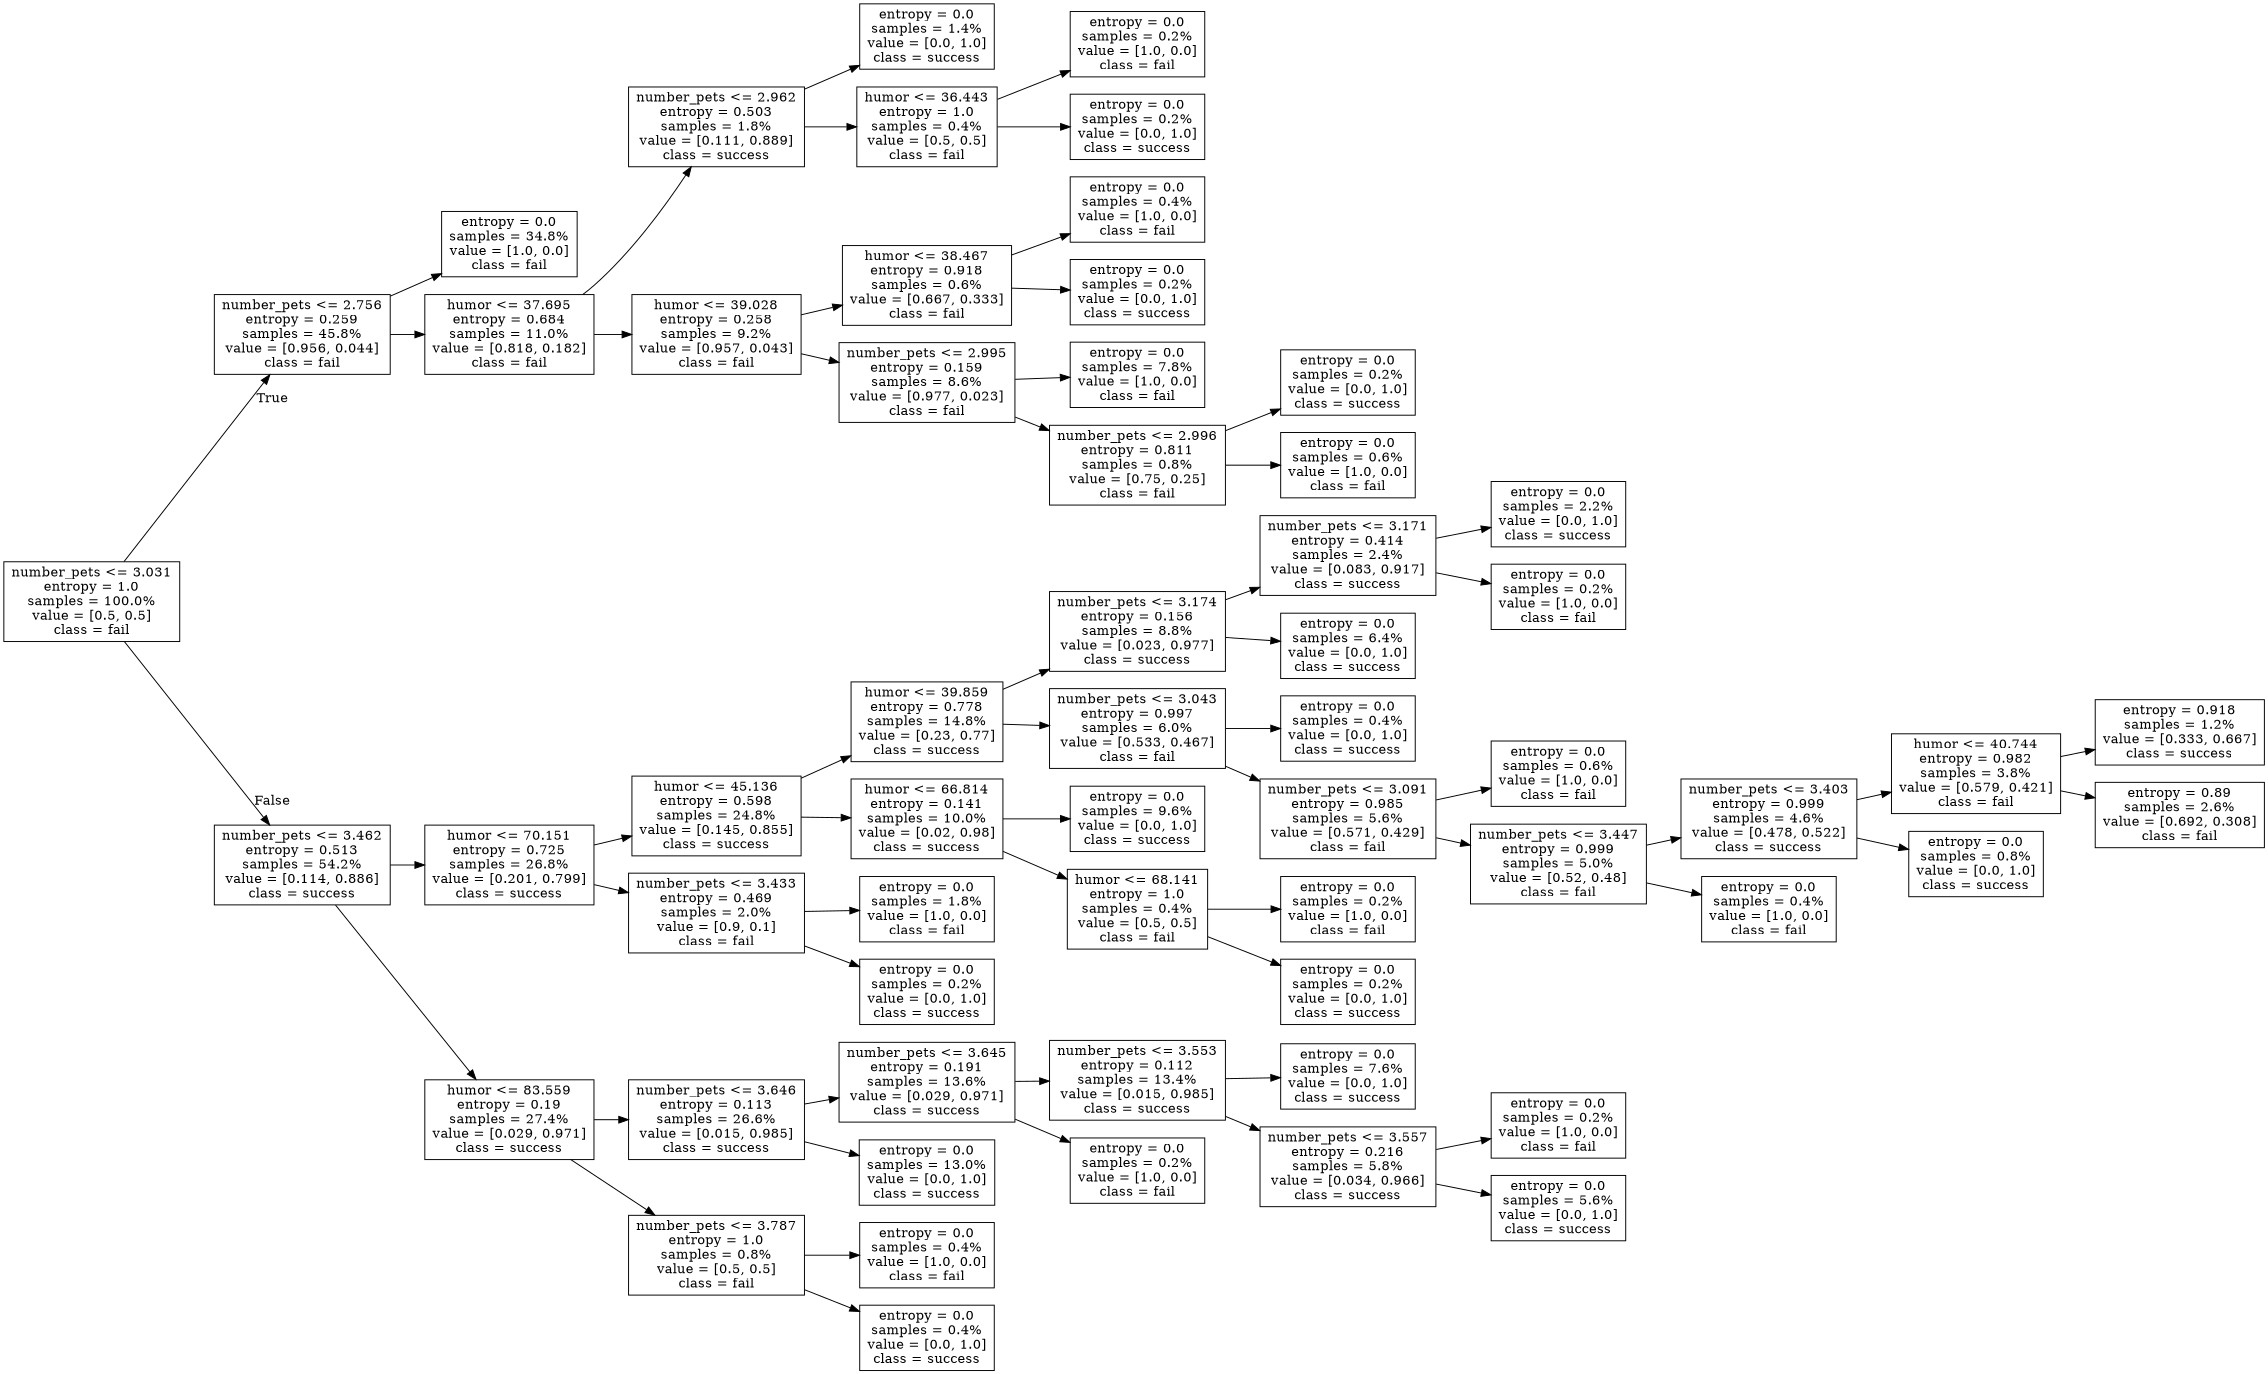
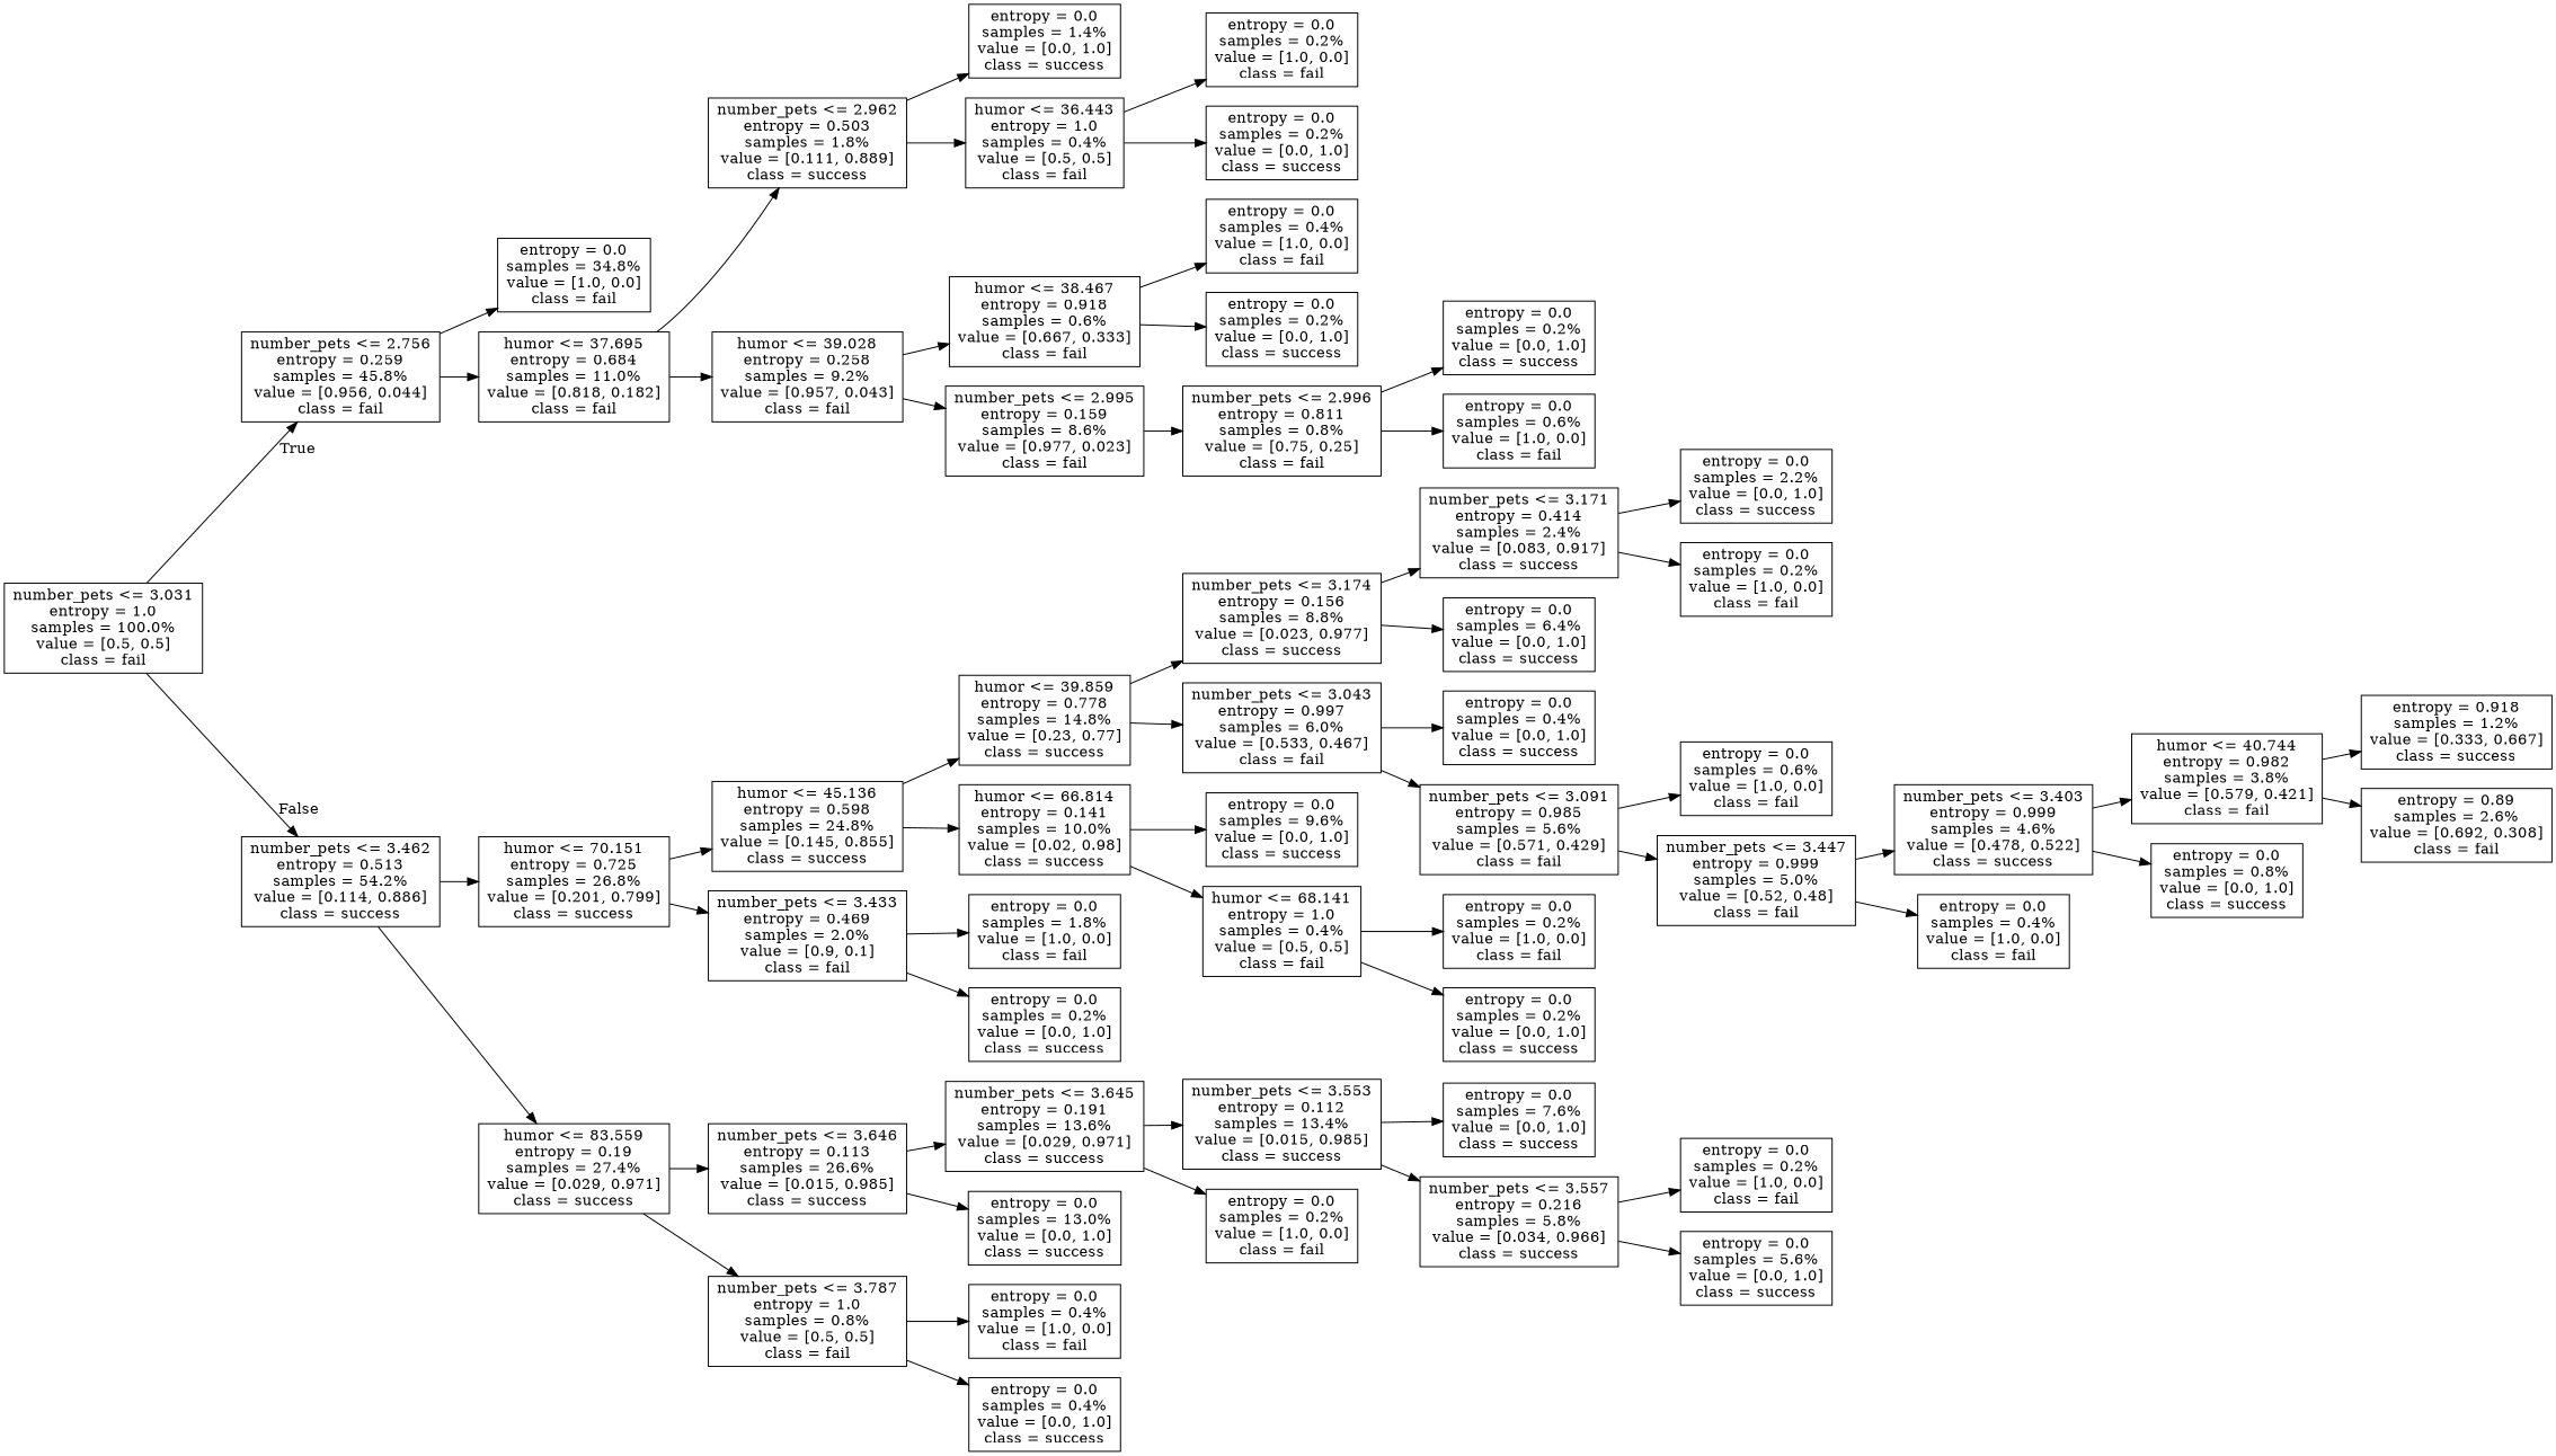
  digraph {
    rankdir=LR
    node [shape=box]
    n1 [label="number_pets <= 3.031\nentropy = 1.0\nsamples = 100.0%\nvalue = [0.5, 0.5]\nclass = fail"]
    n2 [label="number_pets <= 2.756\nentropy = 0.259\nsamples = 45.8%\nvalue = [0.956, 0.044]\nclass = fail"]
    n3 [label="number_pets <= 3.462\nentropy = 0.513\nsamples = 54.2%\nvalue = [0.114, 0.886]\nclass = success"]
    n4 [label="entropy = 0.0\nsamples = 34.8%\nvalue = [1.0, 0.0]\nclass = fail"]
    n5 [label="humor <= 37.695\nentropy = 0.684\nsamples = 11.0%\nvalue = [0.818, 0.182]\nclass = fail"]
    n6 [label="number_pets <= 2.962\nentropy = 0.503\nsamples = 1.8%\nvalue = [0.111, 0.889]\nclass = success"]
    n7 [label="humor <= 39.028\nentropy = 0.258\nsamples = 9.2%\nvalue = [0.957, 0.043]\nclass = fail"]
    n8 [label="entropy = 0.0\nsamples = 1.4%\nvalue = [0.0, 1.0]\nclass = success"]
    n9 [label="humor <= 36.443\nentropy = 1.0\nsamples = 0.4%\nvalue = [0.5, 0.5]\nclass = fail"]
    n10 [label="entropy = 0.0\nsamples = 0.2%\nvalue = [1.0, 0.0]\nclass = fail"]
    n11 [label="entropy = 0.0\nsamples = 0.2%\nvalue = [0.0, 1.0]\nclass = success"]
    n12 [label="humor <= 38.467\nentropy = 0.918\nsamples = 0.6%\nvalue = [0.667, 0.333]\nclass = fail"]
    n13 [label="number_pets <= 2.995\nentropy = 0.159\nsamples = 8.6%\nvalue = [0.977, 0.023]\nclass = fail"]
    n14 [label="entropy = 0.0\nsamples = 0.4%\nvalue = [1.0, 0.0]\nclass = fail"]
    n15 [label="entropy = 0.0\nsamples = 0.2%\nvalue = [0.0, 1.0]\nclass = success"]
-   n16 [label="entropy = 0.0\nsamples = 7.8%\nvalue = [1.0, 0.0]\nclass = fail"]
    n17 [label="number_pets <= 2.996\nentropy = 0.811\nsamples = 0.8%\nvalue = [0.75, 0.25]\nclass = fail"]
    n18 [label="entropy = 0.0\nsamples = 0.2%\nvalue = [0.0, 1.0]\nclass = success"]
    n19 [label="entropy = 0.0\nsamples = 0.6%\nvalue = [1.0, 0.0]\nclass = fail"]
    n20 [label="humor <= 70.151\nentropy = 0.725\nsamples = 26.8%\nvalue = [0.201, 0.799]\nclass = success"]
    n21 [label="humor <= 83.559\nentropy = 0.19\nsamples = 27.4%\nvalue = [0.029, 0.971]\nclass = success"]
    n22 [label="humor <= 45.136\nentropy = 0.598\nsamples = 24.8%\nvalue = [0.145, 0.855]\nclass = success"]
    n23 [label="number_pets <= 3.433\nentropy = 0.469\nsamples = 2.0%\nvalue = [0.9, 0.1]\nclass = fail"]
    n24 [label="humor <= 39.859\nentropy = 0.778\nsamples = 14.8%\nvalue = [0.23, 0.77]\nclass = success"]
    n25 [label="humor <= 66.814\nentropy = 0.141\nsamples = 10.0%\nvalue = [0.02, 0.98]\nclass = success"]
    n26 [label="number_pets <= 3.174\nentropy = 0.156\nsamples = 8.8%\nvalue = [0.023, 0.977]\nclass = success"]
    n27 [label="number_pets <= 3.043\nentropy = 0.997\nsamples = 6.0%\nvalue = [0.533, 0.467]\nclass = fail"]
    n28 [label="number_pets <= 3.171\nentropy = 0.414\nsamples = 2.4%\nvalue = [0.083, 0.917]\nclass = success"]
    n29 [label="entropy = 0.0\nsamples = 6.4%\nvalue = [0.0, 1.0]\nclass = success"]
    n30 [label="entropy = 0.0\nsamples = 2.2%\nvalue = [0.0, 1.0]\nclass = success"]
    n31 [label="entropy = 0.0\nsamples = 0.2%\nvalue = [1.0, 0.0]\nclass = fail"]
    n32 [label="entropy = 0.0\nsamples = 0.4%\nvalue = [0.0, 1.0]\nclass = success"]
    n33 [label="number_pets <= 3.091\nentropy = 0.985\nsamples = 5.6%\nvalue = [0.571, 0.429]\nclass = fail"]
    n34 [label="entropy = 0.0\nsamples = 0.6%\nvalue = [1.0, 0.0]\nclass = fail"]
    n35 [label="number_pets <= 3.447\nentropy = 0.999\nsamples = 5.0%\nvalue = [0.52, 0.48]\nclass = fail"]
    n36 [label="number_pets <= 3.403\nentropy = 0.999\nsamples = 4.6%\nvalue = [0.478, 0.522]\nclass = success"]
    n37 [label="entropy = 0.0\nsamples = 0.4%\nvalue = [1.0, 0.0]\nclass = fail"]
    n38 [label="humor <= 40.744\nentropy = 0.982\nsamples = 3.8%\nvalue = [0.579, 0.421]\nclass = fail"]
    n39 [label="entropy = 0.0\nsamples = 0.8%\nvalue = [0.0, 1.0]\nclass = success"]
    n40 [label="entropy = 0.918\nsamples = 1.2%\nvalue = [0.333, 0.667]\nclass = success"]
    n41 [label="entropy = 0.89\nsamples = 2.6%\nvalue = [0.692, 0.308]\nclass = fail"]
    n42 [label="entropy = 0.0\nsamples = 9.6%\nvalue = [0.0, 1.0]\nclass = success"]
    n43 [label="humor <= 68.141\nentropy = 1.0\nsamples = 0.4%\nvalue = [0.5, 0.5]\nclass = fail"]
    n44 [label="entropy = 0.0\nsamples = 0.2%\nvalue = [1.0, 0.0]\nclass = fail"]
    n45 [label="entropy = 0.0\nsamples = 0.2%\nvalue = [0.0, 1.0]\nclass = success"]
    n46 [label="entropy = 0.0\nsamples = 1.8%\nvalue = [1.0, 0.0]\nclass = fail"]
    n47 [label="entropy = 0.0\nsamples = 0.2%\nvalue = [0.0, 1.0]\nclass = success"]
    n48 [label="number_pets <= 3.646\nentropy = 0.113\nsamples = 26.6%\nvalue = [0.015, 0.985]\nclass = success"]
    n49 [label="number_pets <= 3.787\nentropy = 1.0\nsamples = 0.8%\nvalue = [0.5, 0.5]\nclass = fail"]
    n50 [label="number_pets <= 3.645\nentropy = 0.191\nsamples = 13.6%\nvalue = [0.029, 0.971]\nclass = success"]
    n51 [label="entropy = 0.0\nsamples = 13.0%\nvalue = [0.0, 1.0]\nclass = success"]
    n52 [label="number_pets <= 3.553\nentropy = 0.112\nsamples = 13.4%\nvalue = [0.015, 0.985]\nclass = success"]
    n53 [label="entropy = 0.0\nsamples = 0.2%\nvalue = [1.0, 0.0]\nclass = fail"]
    n54 [label="entropy = 0.0\nsamples = 7.6%\nvalue = [0.0, 1.0]\nclass = success"]
    n55 [label="number_pets <= 3.557\nentropy = 0.216\nsamples = 5.8%\nvalue = [0.034, 0.966]\nclass = success"]
    n56 [label="entropy = 0.0\nsamples = 0.2%\nvalue = [1.0, 0.0]\nclass = fail"]
    n57 [label="entropy = 0.0\nsamples = 5.6%\nvalue = [0.0, 1.0]\nclass = success"]
    n58 [label="entropy = 0.0\nsamples = 0.4%\nvalue = [1.0, 0.0]\nclass = fail"]
    n59 [label="entropy = 0.0\nsamples = 0.4%\nvalue = [0.0, 1.0]\nclass = success"]
    n1 -> n2 [headlabel=True labelangle=45 labeldistance=2.5]
    n1 -> n3 [headlabel=False labelangle=-45 labeldistance=2.5]
    n2 -> n4
    n2 -> n5
    n3 -> n20
    n3 -> n21
    n5 -> n6
    n5 -> n7
    n6 -> n8
    n6 -> n9
    n7 -> n12
    n7 -> n13
    n9 -> n10
    n9 -> n11
    n12 -> n14
    n12 -> n15
-   n13 -> n16
    n13 -> n17
    n17 -> n18
    n17 -> n19
    n20 -> n22
    n20 -> n23
    n21 -> n48
    n21 -> n49
    n22 -> n24
    n22 -> n25
    n23 -> n46
    n23 -> n47
    n24 -> n26
    n24 -> n27
    n25 -> n42
    n25 -> n43
    n26 -> n28
    n26 -> n29
    n27 -> n32
    n27 -> n33
    n28 -> n30
    n28 -> n31
    n33 -> n34
    n33 -> n35
    n35 -> n36
    n35 -> n37
    n36 -> n38
    n36 -> n39
    n38 -> n40
    n38 -> n41
    n43 -> n44
    n43 -> n45
    n48 -> n50
    n48 -> n51
    n49 -> n58
    n49 -> n59
    n50 -> n52
    n50 -> n53
    n52 -> n54
    n52 -> n55
    n55 -> n56
    n55 -> n57
  }
